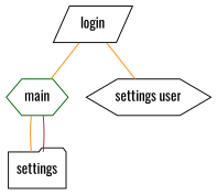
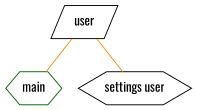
  graph {
    fontname=Oswald
    rankdir=TB
    node [color=black fontname=Oswald shape=hexagon]
    edge [color=darkorange fontname=Oswald]
-   login [shape=parallelogram]
+   login [shape=parallelogram label=user]
    main [color=darkgreen]
    n3 [label="settings user"]
-   settings [shape=folder]
    login -- main
    login -- n3
-   main -- settings
-   settings -- main [color=brown]
  }
